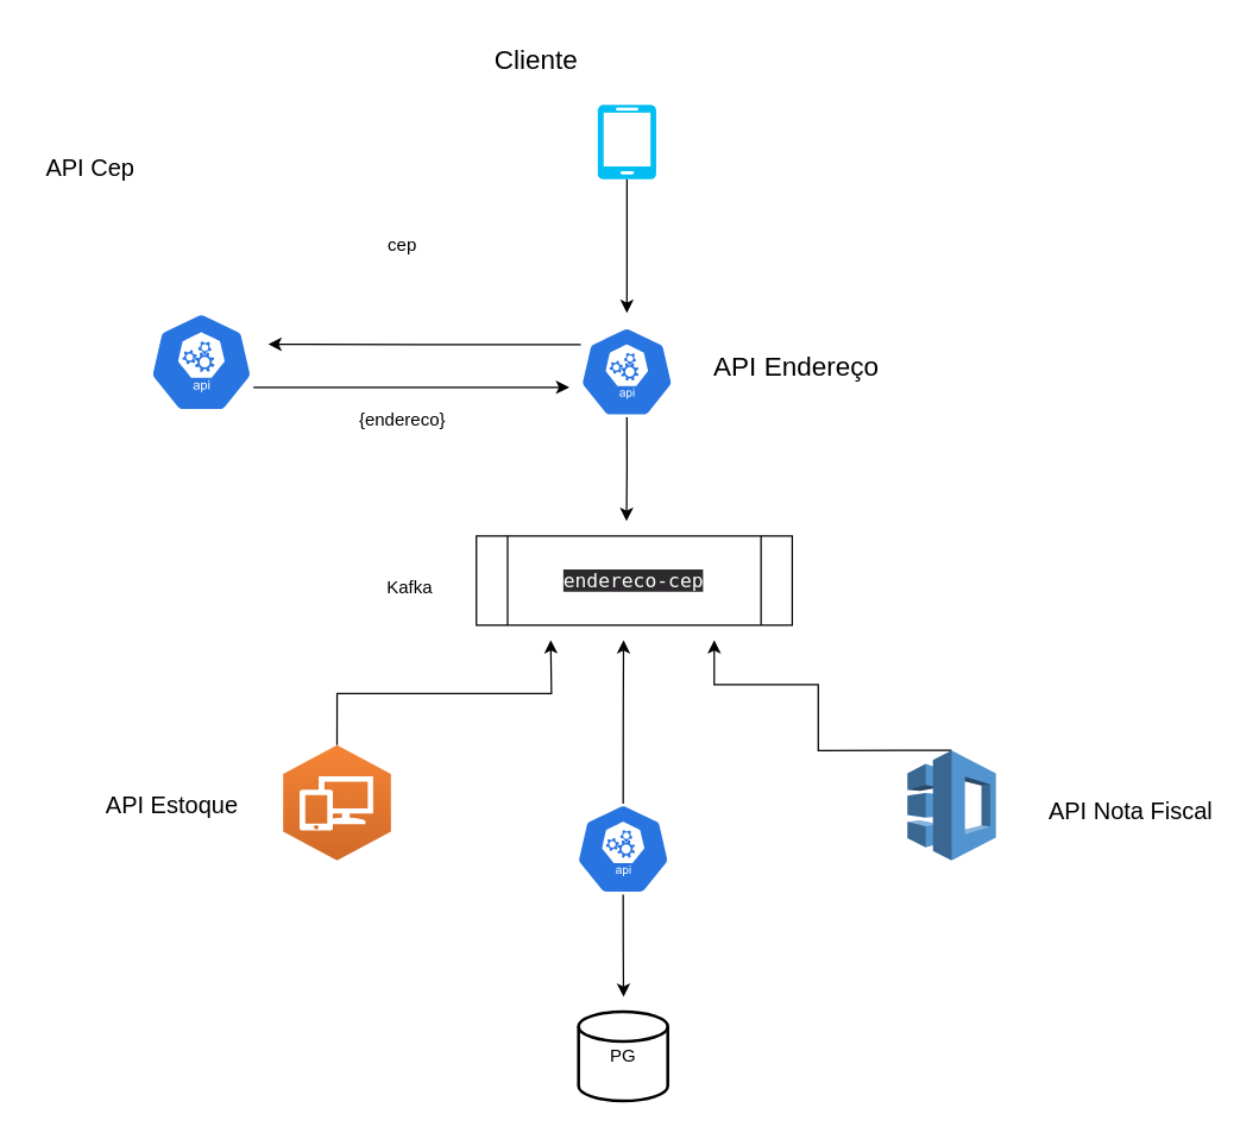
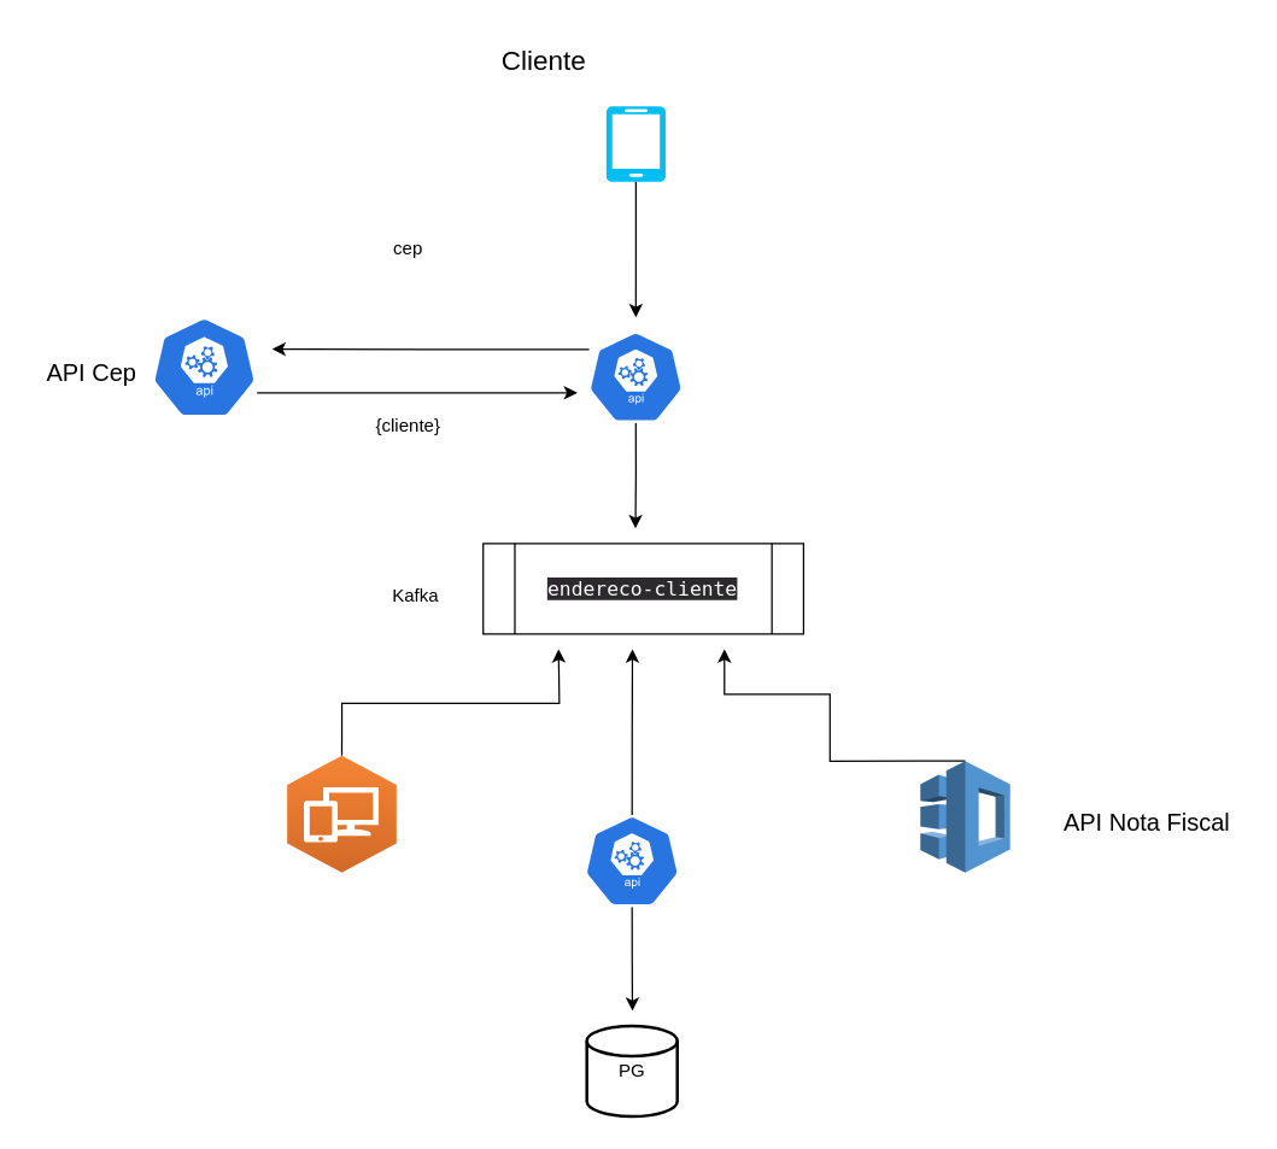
  <mxCell id="0" />
  <mxCell id="1" parent="0" />
  <mxCell id="2" style="edgeStyle=orthogonalEdgeStyle;rounded=0;orthogonalLoop=1;jettySize=auto;html=1;exitX=0.5;exitY=1;exitDx=0;exitDy=0;exitPerimeter=0;" parent="1" source="4" edge="1"><mxGeometry relative="1" as="geometry"><mxPoint x="421" y="350" as="targetPoint" /></mxGeometry></mxCell>
  <mxCell id="3" style="edgeStyle=orthogonalEdgeStyle;rounded=0;orthogonalLoop=1;jettySize=auto;html=1;exitX=0.1;exitY=0.2;exitDx=0;exitDy=0;exitPerimeter=0;" parent="1" source="4" edge="1"><mxGeometry relative="1" as="geometry"><mxPoint x="180" y="231" as="targetPoint" /></mxGeometry></mxCell>
  <mxCell id="4" value="" style="sketch=0;html=1;dashed=0;whitespace=wrap;fillColor=#2875E2;strokeColor=#ffffff;points=[[0.005,0.63,0],[0.1,0.2,0],[0.9,0.2,0],[0.5,0,0],[0.995,0.63,0],[0.72,0.99,0],[0.5,1,0],[0.28,0.99,0]];verticalLabelPosition=bottom;align=center;verticalAlign=top;shape=mxgraph.kubernetes.icon;prIcon=api" parent="1" vertex="1"><mxGeometry x="382.5" y="219" width="77.5" height="61" as="geometry" /></mxCell>
  <mxCell id="5" style="edgeStyle=orthogonalEdgeStyle;rounded=0;orthogonalLoop=1;jettySize=auto;html=1;" parent="1" source="6" edge="1"><mxGeometry relative="1" as="geometry"><mxPoint x="421.255" y="210" as="targetPoint" /></mxGeometry></mxCell>
  <mxCell id="6" value="" style="verticalLabelPosition=bottom;html=1;verticalAlign=top;align=center;strokeColor=none;fillColor=#00BEF2;shape=mxgraph.azure.mobile;pointerEvents=1;" parent="1" vertex="1"><mxGeometry x="401.57" y="70" width="39.37" height="50" as="geometry" /></mxCell>
- <mxCell id="7" value="&lt;div style=&quot;background-color: rgb(45, 42, 46); color: rgb(252, 252, 250); font-family: &amp;quot;JetBrains Mono&amp;quot;, monospace; font-size: 9.8pt;&quot;&gt;endereco-cep&lt;/div&gt;" style="shape=process;whiteSpace=wrap;html=1;backgroundOutline=1;" parent="1" vertex="1"><mxGeometry x="320" y="360" width="212.5" height="60" as="geometry" /></mxCell>
- <mxCell id="8" value="API Endereço" style="text;html=1;align=center;verticalAlign=middle;resizable=0;points=[];autosize=1;strokeColor=none;fillColor=none;fontSize=18;" parent="1" vertex="1"><mxGeometry x="470" y="227" width="130" height="40" as="geometry" /></mxCell>
+ <mxCell id="7" value="&lt;div style=&quot;background-color: rgb(45, 42, 46); color: rgb(252, 252, 250); font-family: &amp;quot;JetBrains Mono&amp;quot;, monospace; font-size: 9.8pt;&quot;&gt;endereco-cliente&lt;/div&gt;" style="shape=process;whiteSpace=wrap;html=1;backgroundOutline=1;" parent="1" vertex="1"><mxGeometry x="320" y="360" width="212.5" height="60" as="geometry" /></mxCell>
  <mxCell id="9" style="edgeStyle=orthogonalEdgeStyle;rounded=0;orthogonalLoop=1;jettySize=auto;html=1;" parent="1" source="10" target="4" edge="1"><mxGeometry relative="1" as="geometry"><Array as="points"><mxPoint x="280" y="260" /><mxPoint x="280" y="260" /></Array></mxGeometry></mxCell>
  <mxCell id="10" value="" style="sketch=0;html=1;dashed=0;whitespace=wrap;fillColor=#2875E2;strokeColor=#ffffff;points=[[0.005,0.63,0],[0.1,0.2,0],[0.9,0.2,0],[0.5,0,0],[0.995,0.63,0],[0.72,0.99,0],[0.5,1,0],[0.28,0.99,0]];verticalLabelPosition=bottom;align=center;verticalAlign=top;shape=mxgraph.kubernetes.icon;prIcon=api" parent="1" vertex="1"><mxGeometry x="100" y="209.5" width="70" height="67" as="geometry" /></mxCell>
- <mxCell id="11" value="API Cep" style="text;html=1;align=center;verticalAlign=middle;resizable=0;points=[];autosize=1;strokeColor=none;fillColor=none;fontSize=16;" parent="1" vertex="1"><mxGeometry x="20" y="97" width="80" height="30" as="geometry" /></mxCell>
+ <mxCell id="11" value="API Cep" style="text;html=1;align=center;verticalAlign=middle;resizable=0;points=[];autosize=1;strokeColor=none;fillColor=none;fontSize=16;" parent="1" vertex="1"><mxGeometry x="20" y="232" width="80" height="30" as="geometry" /></mxCell>
  <mxCell id="12" value="cep" style="text;html=1;align=center;verticalAlign=middle;resizable=0;points=[];autosize=1;strokeColor=none;fillColor=none;" parent="1" vertex="1"><mxGeometry x="250" y="150" width="40" height="30" as="geometry" /></mxCell>
- <mxCell id="13" value="{endereco}" style="text;html=1;align=center;verticalAlign=middle;resizable=0;points=[];autosize=1;strokeColor=none;fillColor=none;" parent="1" vertex="1"><mxGeometry x="230" y="267" width="80" height="30" as="geometry" /></mxCell>
+ <mxCell id="13" value="{cliente}" style="text;html=1;align=center;verticalAlign=middle;resizable=0;points=[];autosize=1;strokeColor=none;fillColor=none;" parent="1" vertex="1"><mxGeometry x="230" y="267" width="80" height="30" as="geometry" /></mxCell>
  <mxCell id="14" value="Cliente" style="text;html=1;align=center;verticalAlign=middle;resizable=0;points=[];autosize=1;strokeColor=none;fillColor=none;fontSize=18;" parent="1" vertex="1"><mxGeometry x="320" y="20" width="80" height="40" as="geometry" /></mxCell>
  <mxCell id="15" style="edgeStyle=orthogonalEdgeStyle;rounded=0;orthogonalLoop=1;jettySize=auto;html=1;exitX=0.5;exitY=0;exitDx=0;exitDy=0;exitPerimeter=0;" edge="1" parent="1" source="17"><mxGeometry relative="1" as="geometry"><mxPoint x="419" y="430" as="targetPoint" /></mxGeometry></mxCell>
  <mxCell id="16" style="edgeStyle=orthogonalEdgeStyle;rounded=0;orthogonalLoop=1;jettySize=auto;html=1;exitX=0.5;exitY=1;exitDx=0;exitDy=0;exitPerimeter=0;" edge="1" parent="1" source="17"><mxGeometry relative="1" as="geometry"><mxPoint x="419" y="670" as="targetPoint" /></mxGeometry></mxCell>
  <mxCell id="17" value="" style="sketch=0;html=1;dashed=0;whitespace=wrap;fillColor=#2875E2;strokeColor=#ffffff;points=[[0.005,0.63,0],[0.1,0.2,0],[0.9,0.2,0],[0.5,0,0],[0.995,0.63,0],[0.72,0.99,0],[0.5,1,0],[0.28,0.99,0]];verticalLabelPosition=bottom;align=center;verticalAlign=top;shape=mxgraph.kubernetes.icon;prIcon=api" parent="1" vertex="1"><mxGeometry x="380" y="540" width="77.5" height="61" as="geometry" /></mxCell>
  <mxCell id="18" style="edgeStyle=orthogonalEdgeStyle;rounded=0;orthogonalLoop=1;jettySize=auto;html=1;exitX=0.5;exitY=0;exitDx=0;exitDy=0;exitPerimeter=0;" parent="1" source="19" edge="1"><mxGeometry relative="1" as="geometry"><mxPoint x="370" y="430" as="targetPoint" /></mxGeometry></mxCell>
  <mxCell id="19" value="" style="outlineConnect=0;dashed=0;verticalLabelPosition=bottom;verticalAlign=top;align=center;html=1;shape=mxgraph.aws3.workspaces;fillColor=#D16A28;gradientColor=#F58435;gradientDirection=north;" parent="1" vertex="1"><mxGeometry x="190" y="500.75" width="72.5" height="77.5" as="geometry" /></mxCell>
- <mxCell id="20" value="API Estoque" style="text;html=1;align=center;verticalAlign=middle;resizable=0;points=[];autosize=1;strokeColor=none;fillColor=none;fontSize=16;" parent="1" vertex="1"><mxGeometry x="60" y="526.25" width="110" height="30" as="geometry" /></mxCell>
  <mxCell id="21" style="edgeStyle=orthogonalEdgeStyle;rounded=0;orthogonalLoop=1;jettySize=auto;html=1;exitX=0.5;exitY=0;exitDx=0;exitDy=0;exitPerimeter=0;" parent="1" source="22" edge="1"><mxGeometry relative="1" as="geometry"><mxPoint x="480" y="430" as="targetPoint" /><Array as="points"><mxPoint x="550" y="460" /><mxPoint x="480" y="460" /></Array></mxGeometry></mxCell>
  <mxCell id="22" value="" style="outlineConnect=0;dashed=0;verticalLabelPosition=bottom;verticalAlign=top;align=center;html=1;shape=mxgraph.aws3.application_discovery_service;fillColor=#5294CF;gradientColor=none;" parent="1" vertex="1"><mxGeometry x="610" y="504.25" width="59.5" height="74" as="geometry" /></mxCell>
  <mxCell id="23" value="API Nota Fiscal" style="text;html=1;align=center;verticalAlign=middle;resizable=0;points=[];autosize=1;strokeColor=none;fillColor=none;fontSize=16;" parent="1" vertex="1"><mxGeometry x="695" y="530" width="130" height="30" as="geometry" /></mxCell>
  <mxCell id="24" value="PG" style="strokeWidth=2;html=1;shape=mxgraph.flowchart.database;whiteSpace=wrap;" vertex="1" parent="1"><mxGeometry x="388.75" y="680" width="60" height="60" as="geometry" /></mxCell>
  <mxCell id="25" value="Kafka" style="text;html=1;align=center;verticalAlign=middle;resizable=0;points=[];autosize=1;strokeColor=none;fillColor=none;" vertex="1" parent="1"><mxGeometry x="250" y="380" width="50" height="30" as="geometry" /></mxCell>
